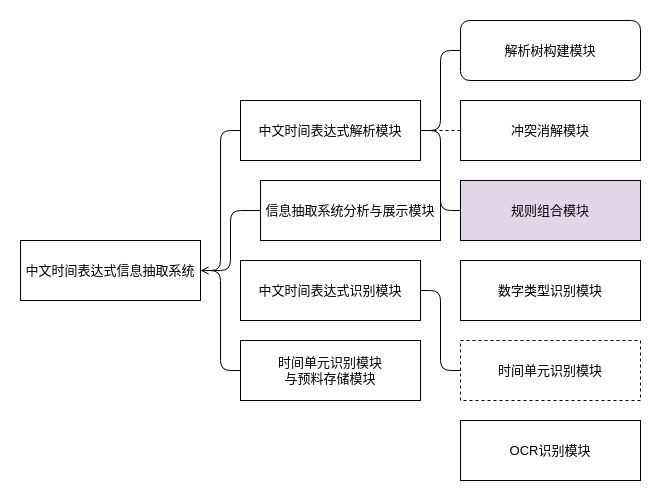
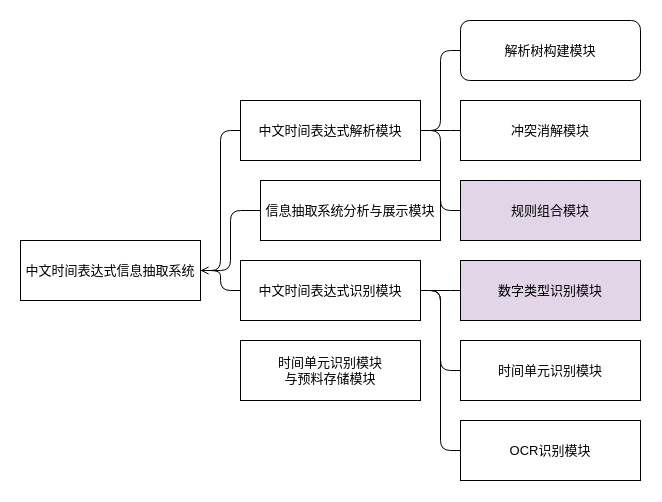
  <mxCell id="0" />
  <mxCell id="1" parent="0" />
  <mxCell id="2" value="中文时间表达式信息抽取系统" style="rounded=0;whiteSpace=wrap;html=1;fontSize=13;" parent="1" vertex="1"><mxGeometry x="20" y="240" width="180" height="60" as="geometry" /></mxCell>
  <mxCell id="3" value="中文时间表达式解析模块" style="rounded=0;whiteSpace=wrap;html=1;fontSize=13;" parent="1" vertex="1"><mxGeometry x="240" y="100" width="180" height="60" as="geometry" /></mxCell>
  <mxCell id="4" value="信息抽取系统分析与展示模块" style="rounded=0;whiteSpace=wrap;html=1;fontSize=13;" parent="1" vertex="1"><mxGeometry x="260" y="180" width="180" height="60" as="geometry" /></mxCell>
  <mxCell id="5" value="中文时间表达式识别模块" style="rounded=0;whiteSpace=wrap;html=1;fontSize=13;" parent="1" vertex="1"><mxGeometry x="240" y="260" width="180" height="60" as="geometry" /></mxCell>
  <mxCell id="6" value="时间单元识别模块&lt;br style=&quot;font-size: 13px;&quot;&gt;与预料存储模块" style="rounded=0;whiteSpace=wrap;html=1;fontSize=13;" parent="1" vertex="1"><mxGeometry x="240" y="340" width="180" height="60" as="geometry" /></mxCell>
  <mxCell id="7" value="解析树构建模块" style="whiteSpace=wrap;html=1;fontSize=13;rounded=1;" parent="1" vertex="1"><mxGeometry x="460" y="20" width="180" height="60" as="geometry" /></mxCell>
  <mxCell id="8" value="冲突消解模块" style="rounded=0;whiteSpace=wrap;html=1;fontSize=13;" parent="1" vertex="1"><mxGeometry x="460" y="100" width="180" height="60" as="geometry" /></mxCell>
  <mxCell id="9" value="规则组合模块" style="rounded=0;whiteSpace=wrap;html=1;fontSize=13;fillColor=#e1d5e7;" parent="1" vertex="1"><mxGeometry x="460" y="180" width="180" height="60" as="geometry" /></mxCell>
- <mxCell id="10" value="数字类型识别模块" style="rounded=0;whiteSpace=wrap;html=1;fontSize=13;" parent="1" vertex="1"><mxGeometry x="460" y="260" width="180" height="60" as="geometry" /></mxCell>
- <mxCell id="11" value="时间单元识别模块" style="rounded=0;whiteSpace=wrap;html=1;fontSize=13;dashed=1;" parent="1" vertex="1"><mxGeometry x="460" y="340" width="180" height="60" as="geometry" /></mxCell>
+ <mxCell id="10" value="数字类型识别模块" style="rounded=0;whiteSpace=wrap;html=1;fontSize=13;fillColor=#e1d5e7;" parent="1" vertex="1"><mxGeometry x="460" y="260" width="180" height="60" as="geometry" /></mxCell>
+ <mxCell id="11" value="时间单元识别模块" style="rounded=0;whiteSpace=wrap;html=1;fontSize=13;" parent="1" vertex="1"><mxGeometry x="460" y="340" width="180" height="60" as="geometry" /></mxCell>
  <mxCell id="12" value="OCR识别模块" style="rounded=0;whiteSpace=wrap;html=1;fontSize=13;" parent="1" vertex="1"><mxGeometry x="460" y="420" width="180" height="60" as="geometry" /></mxCell>
  <mxCell id="13" value="" style="endArrow=open;html=1;entryX=1;entryY=0.5;entryDx=0;entryDy=0;exitX=0;exitY=0.5;exitDx=0;exitDy=0;edgeStyle=elbowEdgeStyle;fontSize=13;" parent="1" source="3" target="2" edge="1"><mxGeometry width="50" height="50" relative="1" as="geometry"><mxPoint x="370" y="300" as="sourcePoint" /><mxPoint x="420" y="250" as="targetPoint" /></mxGeometry></mxCell>
  <mxCell id="14" value="" style="endArrow=none;html=1;entryX=0;entryY=0.5;entryDx=0;entryDy=0;exitX=1;exitY=0.5;exitDx=0;exitDy=0;edgeStyle=elbowEdgeStyle;fontSize=13;" parent="1" source="2" target="4" edge="1"><mxGeometry width="50" height="50" relative="1" as="geometry"><mxPoint x="70" y="190" as="sourcePoint" /><mxPoint x="120" y="140" as="targetPoint" /></mxGeometry></mxCell>
- <mxCell id="15" value="" style="endArrow=none;html=1;entryX=1;entryY=0.5;entryDx=0;entryDy=0;exitX=0;exitY=0.5;exitDx=0;exitDy=0;edgeStyle=elbowEdgeStyle;fontSize=13;" parent="1" source="6" target="2" edge="1"><mxGeometry width="50" height="50" relative="1" as="geometry"><mxPoint x="250" y="100" as="sourcePoint" /><mxPoint x="210" y="280" as="targetPoint" /></mxGeometry></mxCell>
+ <mxCell id="16" value="" style="endArrow=none;html=1;entryX=1;entryY=0.5;entryDx=0;entryDy=0;edgeStyle=elbowEdgeStyle;fontSize=13;" parent="1" source="5" target="2" edge="1"><mxGeometry width="50" height="50" relative="1" as="geometry"><mxPoint x="250" y="460" as="sourcePoint" /><mxPoint x="210" y="280" as="targetPoint" /></mxGeometry></mxCell>
  <mxCell id="17" value="" style="endArrow=none;html=1;entryX=1;entryY=0.5;entryDx=0;entryDy=0;exitX=0;exitY=0.5;exitDx=0;exitDy=0;edgeStyle=elbowEdgeStyle;fontSize=13;" parent="1" source="7" target="3" edge="1"><mxGeometry width="50" height="50" relative="1" as="geometry"><mxPoint x="250" y="100" as="sourcePoint" /><mxPoint x="210" y="280" as="targetPoint" /></mxGeometry></mxCell>
- <mxCell id="18" value="" style="endArrow=none;html=1;entryX=1;entryY=0.5;entryDx=0;entryDy=0;exitX=0;exitY=0.5;exitDx=0;exitDy=0;edgeStyle=elbowEdgeStyle;fontSize=13;dashed=1;" parent="1" source="8" target="3" edge="1"><mxGeometry width="50" height="50" relative="1" as="geometry"><mxPoint x="470" y="-140" as="sourcePoint" /><mxPoint x="430" y="100" as="targetPoint" /></mxGeometry></mxCell>
+ <mxCell id="18" value="" style="endArrow=none;html=1;entryX=1;entryY=0.5;entryDx=0;entryDy=0;exitX=0;exitY=0.5;exitDx=0;exitDy=0;edgeStyle=elbowEdgeStyle;fontSize=13;" parent="1" source="8" target="3" edge="1"><mxGeometry width="50" height="50" relative="1" as="geometry"><mxPoint x="470" y="-140" as="sourcePoint" /><mxPoint x="430" y="100" as="targetPoint" /></mxGeometry></mxCell>
  <mxCell id="19" value="" style="endArrow=none;html=1;entryX=1;entryY=0.5;entryDx=0;entryDy=0;exitX=0;exitY=0.5;exitDx=0;exitDy=0;edgeStyle=elbowEdgeStyle;fontSize=13;" parent="1" source="9" target="3" edge="1"><mxGeometry width="50" height="50" relative="1" as="geometry"><mxPoint x="470" y="-20" as="sourcePoint" /><mxPoint x="430" y="100" as="targetPoint" /></mxGeometry></mxCell>
+ <mxCell id="20" value="" style="endArrow=none;html=1;entryX=1;entryY=0.5;entryDx=0;entryDy=0;edgeStyle=elbowEdgeStyle;fontSize=13;" parent="1" source="10" target="5" edge="1"><mxGeometry width="50" height="50" relative="1" as="geometry"><mxPoint x="470" y="-20" as="sourcePoint" /><mxPoint x="430" y="100" as="targetPoint" /></mxGeometry></mxCell>
  <mxCell id="21" value="" style="endArrow=none;html=1;entryX=1;entryY=0.5;entryDx=0;entryDy=0;edgeStyle=elbowEdgeStyle;exitX=0;exitY=0.5;exitDx=0;exitDy=0;fontSize=13;" parent="1" source="11" target="5" edge="1"><mxGeometry width="50" height="50" relative="1" as="geometry"><mxPoint x="470" y="220" as="sourcePoint" /><mxPoint x="430" y="340" as="targetPoint" /></mxGeometry></mxCell>
+ <mxCell id="22" value="" style="endArrow=none;html=1;entryX=1;entryY=0.5;entryDx=0;entryDy=0;edgeStyle=elbowEdgeStyle;exitX=0;exitY=0.5;exitDx=0;exitDy=0;fontSize=13;" parent="1" source="12" target="5" edge="1"><mxGeometry width="50" height="50" relative="1" as="geometry"><mxPoint x="470" y="220" as="sourcePoint" /><mxPoint x="430" y="340" as="targetPoint" /></mxGeometry></mxCell>
